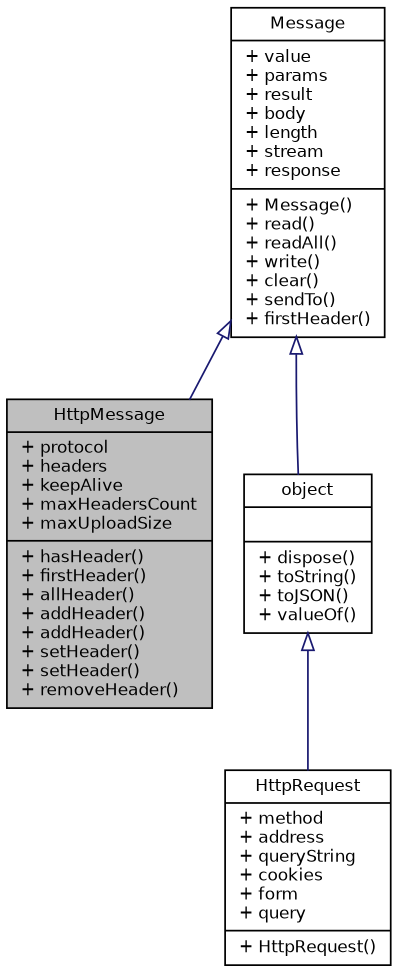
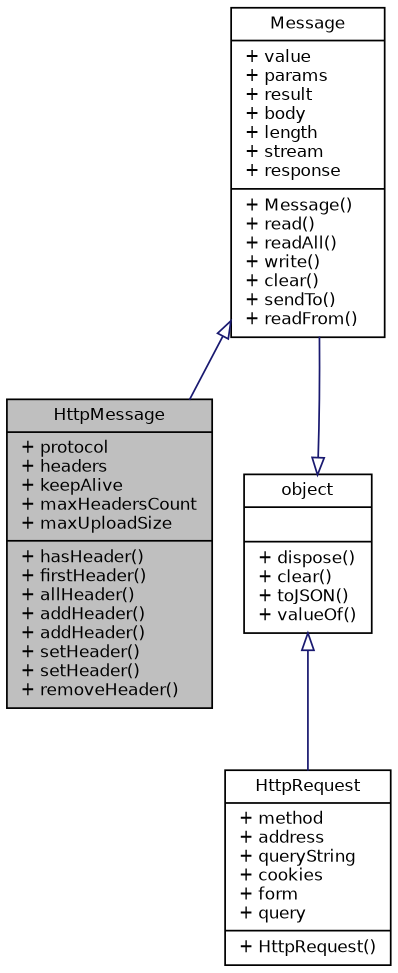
  digraph {
    node [color=black fillcolor=white fontname=Helvetica fontsize=10 shape=record style=filled]
    edge [arrowtail=onormal color=midnightblue dir=back fontname=Helvetica fontsize=10 labelfontname=Helvetica labelfontsize=10 style=solid]
    n1 [fillcolor=grey75 fontcolor=black height=0.2 label="{HttpMessage\n|+ protocol\l+ headers\l+ keepAlive\l+ maxHeadersCount\l+ maxUploadSize\l|+ hasHeader()\l+ firstHeader()\l+ allHeader()\l+ addHeader()\l+ addHeader()\l+ setHeader()\l+ setHeader()\l+ removeHeader()\l}" width=0.4]
    n2 [height=0.2 label="{HttpRequest\n|+ method\l+ address\l+ queryString\l+ cookies\l+ form\l+ query\l|+ HttpRequest()\l}" width=0.4]
-   n3 [height=0.2 label="{Message\n|+ value\l+ params\l+ result\l+ body\l+ length\l+ stream\l+ response\l|+ Message()\l+ read()\l+ readAll()\l+ write()\l+ clear()\l+ sendTo()\l+ firstHeader()\l}" width=0.4]
-   n4 [height=0.2 label="{object\n||+ dispose()\l+ toString()\l+ toJSON()\l+ valueOf()\l}" width=0.4]
+   n3 [height=0.2 label="{Message\n|+ value\l+ params\l+ result\l+ body\l+ length\l+ stream\l+ response\l|+ Message()\l+ read()\l+ readAll()\l+ write()\l+ clear()\l+ sendTo()\l+ readFrom()\l}" width=0.4]
+   n4 [height=0.2 label="{object\n||+ dispose()\l+ clear()\l+ toJSON()\l+ valueOf()\l}" width=0.4]
    n3 -> n1
    n4 -> n2
-   n3 -> n4
+   n4 -> n3
  }
